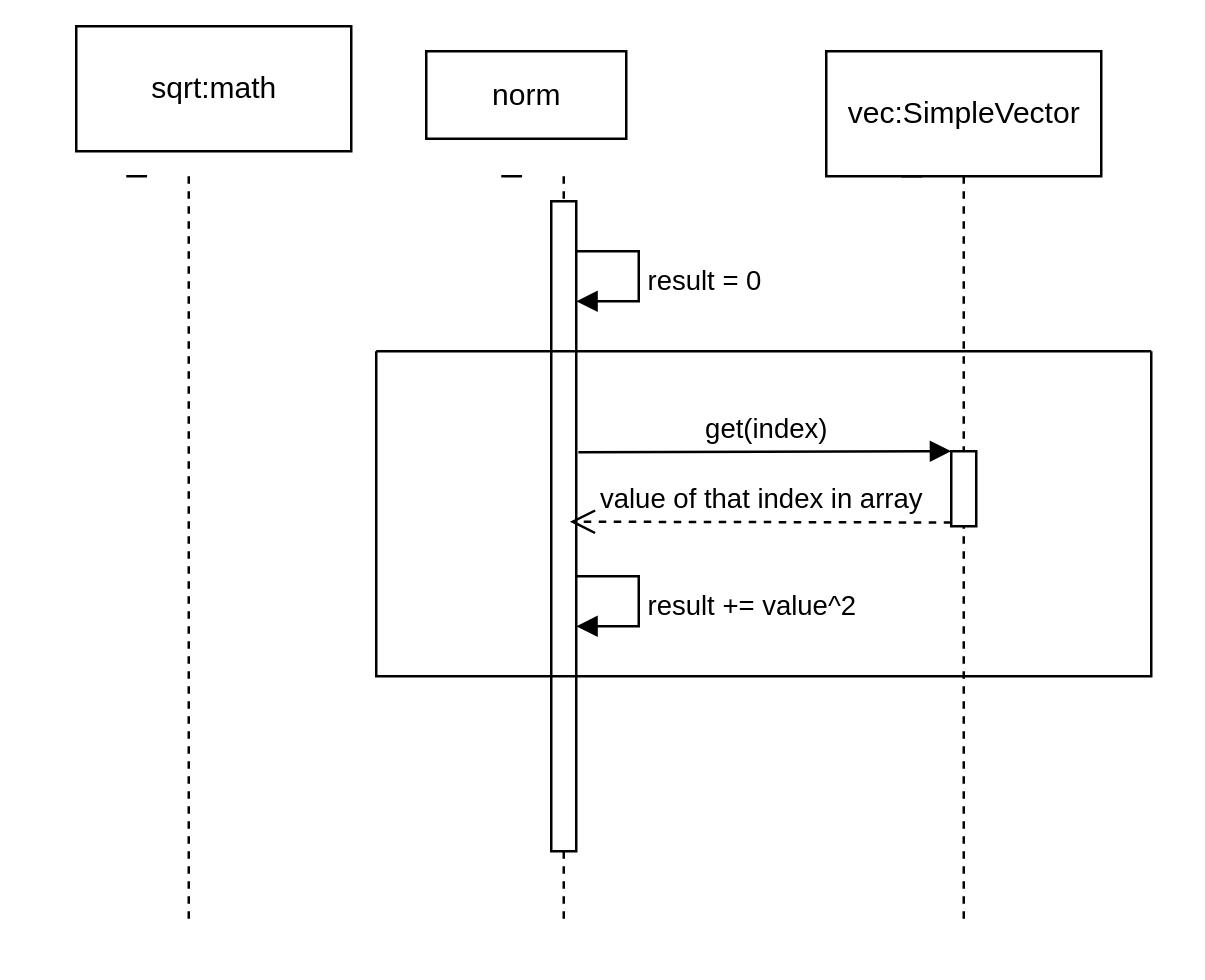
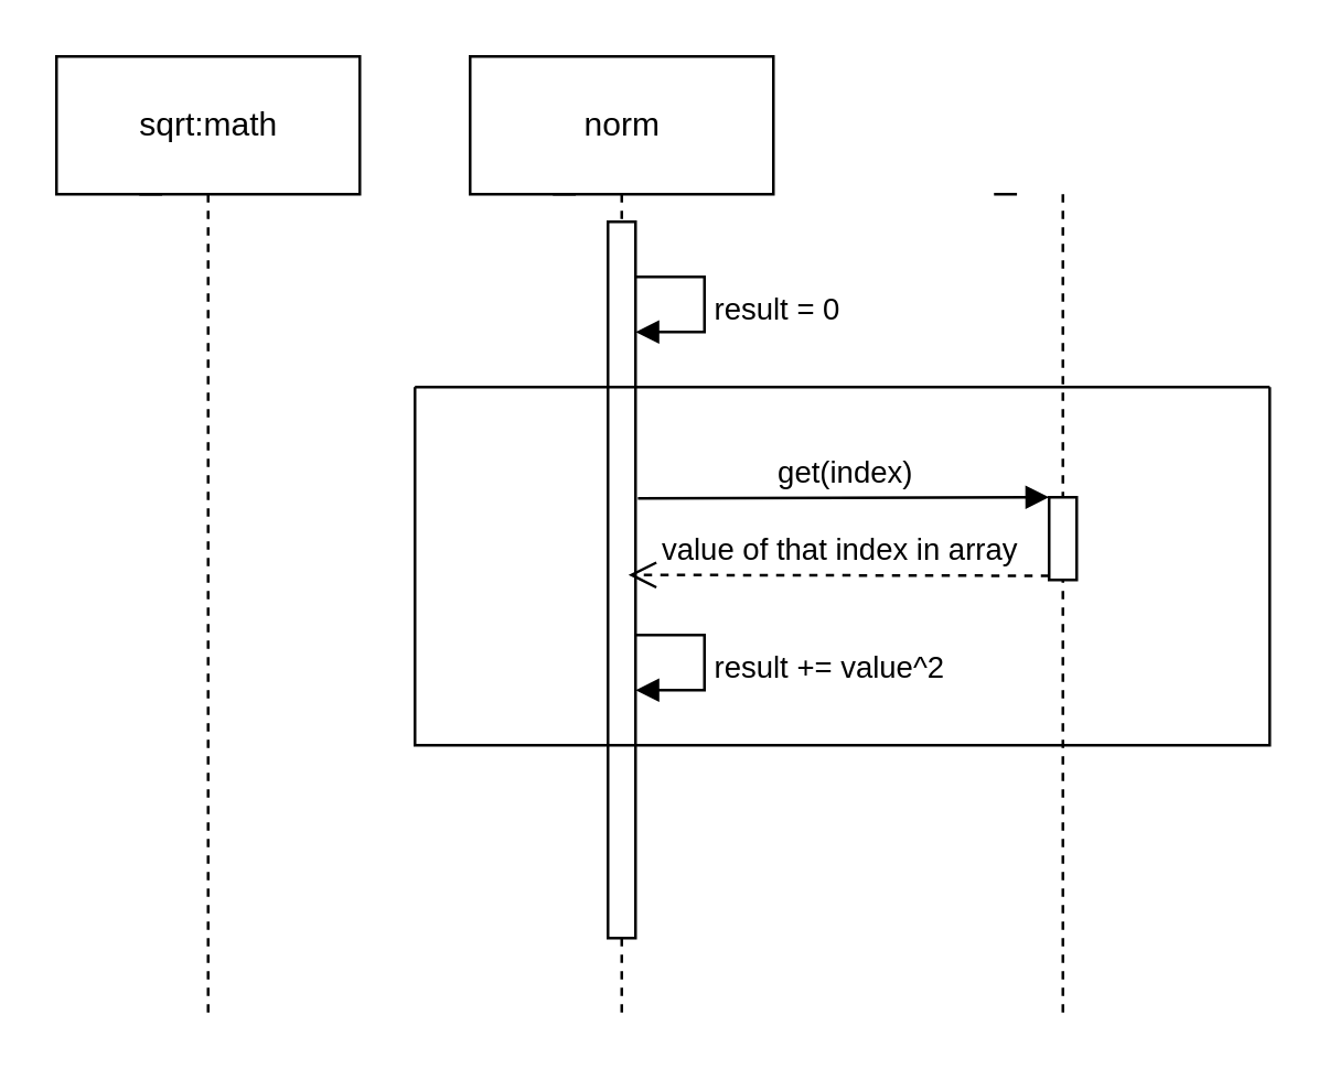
  <mxCell id="0" />
  <mxCell id="1" parent="0" />
- <mxCell id="2" value="vec:SimpleVector" style="html=1;" vertex="1" parent="1"><mxGeometry x="330" y="20" width="110" height="50" as="geometry" /></mxCell>
- <mxCell id="3" value="norm" style="html=1;" vertex="1" parent="1"><mxGeometry x="170" y="20" width="80" height="35" as="geometry" /></mxCell>
+ <mxCell id="3" value="norm" style="html=1;" vertex="1" parent="1"><mxGeometry x="170" y="20" width="110" height="50" as="geometry" /></mxCell>
  <mxCell id="4" value="" style="shape=umlLifeline;participant=umlBoundary;perimeter=lifelinePerimeter;whiteSpace=wrap;html=1;container=1;collapsible=0;recursiveResize=0;verticalAlign=top;spacingTop=36;outlineConnect=0;size=0;" vertex="1" parent="1"><mxGeometry x="200" y="70" width="50" height="300" as="geometry" /></mxCell>
  <mxCell id="5" value="" style="html=1;points=[];perimeter=orthogonalPerimeter;" vertex="1" parent="4"><mxGeometry x="20" y="10" width="10" height="260" as="geometry" /></mxCell>
  <mxCell id="6" value="" style="shape=umlLifeline;participant=umlBoundary;perimeter=lifelinePerimeter;whiteSpace=wrap;html=1;container=1;collapsible=0;recursiveResize=0;verticalAlign=top;spacingTop=36;outlineConnect=0;size=0;" vertex="1" parent="1"><mxGeometry x="360" y="70" width="50" height="300" as="geometry" /></mxCell>
- <mxCell id="7" value="sqrt:math" style="html=1;" vertex="1" parent="1"><mxGeometry x="30" y="10" width="110" height="50" as="geometry" /></mxCell>
+ <mxCell id="7" value="sqrt:math" style="html=1;" vertex="1" parent="1"><mxGeometry x="20" y="20" width="110" height="50" as="geometry" /></mxCell>
  <mxCell id="8" value="" style="shape=umlLifeline;participant=umlBoundary;perimeter=lifelinePerimeter;whiteSpace=wrap;html=1;container=1;collapsible=0;recursiveResize=0;verticalAlign=top;spacingTop=36;outlineConnect=0;size=0;" vertex="1" parent="1"><mxGeometry x="50" y="70" width="50" height="300" as="geometry" /></mxCell>
  <mxCell id="9" value="" style="swimlane;startSize=0;" vertex="1" parent="1"><mxGeometry x="150" y="140" width="310" height="130" as="geometry"><mxRectangle x="110" y="370" width="50" height="40" as="alternateBounds" /></mxGeometry></mxCell>
  <mxCell id="10" value="result = 0" style="edgeStyle=orthogonalEdgeStyle;html=1;align=left;spacingLeft=2;endArrow=block;rounded=0;entryX=1;entryY=0;" edge="1" parent="9"><mxGeometry x="0.067" relative="1" as="geometry"><mxPoint x="80" y="-40" as="sourcePoint" /><Array as="points"><mxPoint x="105" y="-40" /></Array><mxPoint x="80" y="-20" as="targetPoint" /><mxPoint as="offset" /></mxGeometry></mxCell>
  <mxCell id="11" value="" style="html=1;points=[];perimeter=orthogonalPerimeter;" vertex="1" parent="9"><mxGeometry x="230" y="40" width="10" height="30" as="geometry" /></mxCell>
  <mxCell id="12" value="result += value^2" style="edgeStyle=orthogonalEdgeStyle;html=1;align=left;spacingLeft=2;endArrow=block;rounded=0;entryX=1;entryY=0;" edge="1" parent="9"><mxGeometry x="0.067" relative="1" as="geometry"><mxPoint x="80" y="90" as="sourcePoint" /><Array as="points"><mxPoint x="105" y="90" /></Array><mxPoint x="80" y="110" as="targetPoint" /><mxPoint as="offset" /></mxGeometry></mxCell>
  <mxCell id="13" value="get(index)" style="html=1;verticalAlign=bottom;endArrow=block;entryX=0;entryY=0;rounded=0;exitX=1.086;exitY=0.386;exitDx=0;exitDy=0;exitPerimeter=0;" edge="1" target="11" parent="1" source="5"><mxGeometry relative="1" as="geometry"><mxPoint x="305" y="180" as="sourcePoint" /></mxGeometry></mxCell>
  <mxCell id="14" value="value of that index in array" style="html=1;verticalAlign=bottom;endArrow=open;dashed=1;endSize=8;exitX=0;exitY=0.95;rounded=0;entryX=0.743;entryY=0.493;entryDx=0;entryDy=0;entryPerimeter=0;" edge="1" source="11" parent="1" target="5"><mxGeometry relative="1" as="geometry"><mxPoint x="305" y="256" as="targetPoint" /></mxGeometry></mxCell>
